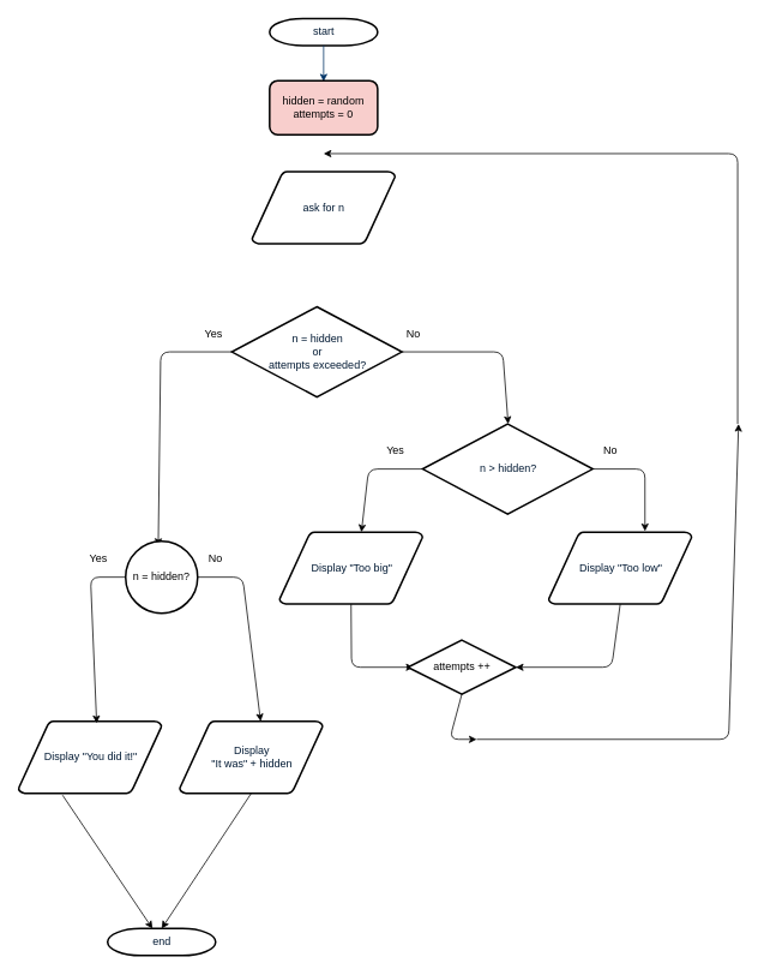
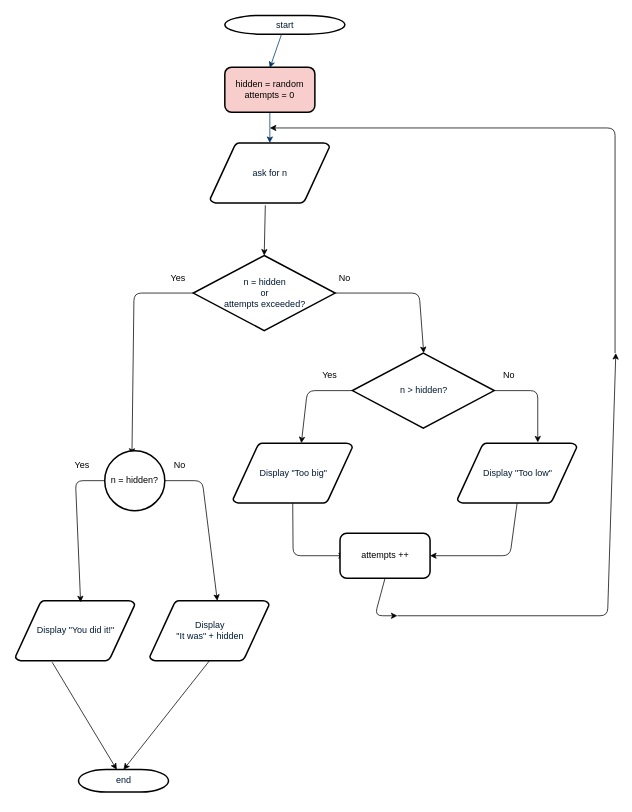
  <mxCell id="0" />
  <mxCell id="1" parent="0" />
- <mxCell id="2" value="start" style="shape=mxgraph.flowchart.terminator;fillColor=#FFFFFF;strokeColor=#000000;strokeWidth=2;gradientColor=none;gradientDirection=north;fontColor=#001933;fontStyle=0;html=1;" parent="1" vertex="1"><mxGeometry x="299" y="20" width="120" height="30" as="geometry" /></mxCell>
+ <mxCell id="2" value="start" style="shape=mxgraph.flowchart.terminator;fillColor=#FFFFFF;strokeColor=#000000;strokeWidth=2;gradientColor=none;gradientDirection=north;fontColor=#001933;fontStyle=0;html=1;" parent="1" vertex="1"><mxGeometry x="299" y="20" width="160" height="25" as="geometry" /></mxCell>
  <mxCell id="3" style="fontColor=#001933;fontStyle=1;strokeColor=#003366;strokeWidth=1;html=1;" parent="1" source="2" edge="1"><mxGeometry relative="1" as="geometry"><mxPoint x="359" y="90" as="targetPoint" /></mxGeometry></mxCell>
+ <mxCell id="4" style="fontColor=#001933;fontStyle=1;strokeColor=#003366;strokeWidth=1;html=1;" parent="1" source="5" target="7" edge="1"><mxGeometry relative="1" as="geometry"><mxPoint x="359" y="170" as="sourcePoint" /><mxPoint x="359" y="210" as="targetPoint" /></mxGeometry></mxCell>
  <mxCell id="5" value="hidden = random&lt;br&gt;attempts = 0" style="rounded=1;whiteSpace=wrap;html=1;strokeWidth=2;fillColor=#f8cecc;" parent="1" vertex="1"><mxGeometry x="299" y="89" width="120" height="60" as="geometry" /></mxCell>
  <mxCell id="6" value="n = hidden&lt;br&gt;or&lt;br&gt;attempts exceeded?" style="shape=mxgraph.flowchart.decision;fillColor=#FFFFFF;strokeColor=#000000;strokeWidth=2;gradientColor=none;gradientDirection=north;fontColor=#001933;fontStyle=0;html=1;" parent="1" vertex="1"><mxGeometry x="257" y="340" width="189" height="100" as="geometry" /></mxCell>
  <mxCell id="7" value="ask for n" style="shape=mxgraph.flowchart.data;fillColor=#FFFFFF;strokeColor=#000000;strokeWidth=2;gradientColor=none;gradientDirection=north;fontColor=#001933;fontStyle=0;html=1;" parent="1" vertex="1"><mxGeometry x="279.5" y="190" width="159" height="80" as="geometry" /></mxCell>
  <mxCell id="8" value="n &amp;gt; hidden?" style="shape=mxgraph.flowchart.decision;fillColor=#FFFFFF;strokeColor=#000000;strokeWidth=2;gradientColor=none;gradientDirection=north;fontColor=#001933;fontStyle=0;html=1;" parent="1" vertex="1"><mxGeometry x="469" y="470" width="189" height="100" as="geometry" /></mxCell>
  <mxCell id="9" value="" style="endArrow=classic;html=1;exitX=1;exitY=0.5;exitDx=0;exitDy=0;exitPerimeter=0;" parent="1" source="6" edge="1"><mxGeometry width="50" height="50" relative="1" as="geometry"><mxPoint x="259" y="640" as="sourcePoint" /><mxPoint x="564" y="470" as="targetPoint" /><Array as="points"><mxPoint x="558" y="390" /></Array></mxGeometry></mxCell>
  <mxCell id="10" value="Display &quot;Too big&quot;" style="shape=mxgraph.flowchart.data;fillColor=#FFFFFF;strokeColor=#000000;strokeWidth=2;gradientColor=none;gradientDirection=north;fontColor=#001933;fontStyle=0;html=1;" parent="1" vertex="1"><mxGeometry x="310" y="590" width="159" height="80" as="geometry" /></mxCell>
  <mxCell id="11" value="Display &quot;Too low&quot;" style="shape=mxgraph.flowchart.data;fillColor=#FFFFFF;strokeColor=#000000;strokeWidth=2;gradientColor=none;gradientDirection=north;fontColor=#001933;fontStyle=0;html=1;" parent="1" vertex="1"><mxGeometry x="609" y="590" width="159" height="80" as="geometry" /></mxCell>
+ <mxCell id="12" value="" style="endArrow=classic;html=1;exitX=0.462;exitY=1.038;exitDx=0;exitDy=0;exitPerimeter=0;entryX=0.5;entryY=0;entryDx=0;entryDy=0;entryPerimeter=0;" parent="1" source="7" target="6" edge="1"><mxGeometry width="50" height="50" relative="1" as="geometry"><mxPoint x="589" y="400" as="sourcePoint" /><mxPoint x="639" y="350" as="targetPoint" /></mxGeometry></mxCell>
  <mxCell id="13" value="" style="endArrow=classic;html=1;entryX=0.673;entryY=-0.012;entryDx=0;entryDy=0;entryPerimeter=0;" parent="1" target="11" edge="1"><mxGeometry width="50" height="50" relative="1" as="geometry"><mxPoint x="659" y="520" as="sourcePoint" /><mxPoint x="713.5" y="480" as="targetPoint" /><Array as="points"><mxPoint x="716" y="520" /></Array></mxGeometry></mxCell>
  <mxCell id="14" value="" style="endArrow=classic;html=1;entryX=0.572;entryY=0;entryDx=0;entryDy=0;entryPerimeter=0;exitX=0;exitY=0.5;exitDx=0;exitDy=0;exitPerimeter=0;" parent="1" source="8" target="10" edge="1"><mxGeometry width="50" height="50" relative="1" as="geometry"><mxPoint x="69" y="900" as="sourcePoint" /><mxPoint x="119" y="850" as="targetPoint" /><Array as="points"><mxPoint x="409" y="520" /></Array></mxGeometry></mxCell>
  <mxCell id="15" value="" style="endArrow=classic;html=1;entryX=0.453;entryY=0.068;entryDx=0;entryDy=0;entryPerimeter=0;exitX=0;exitY=0.5;exitDx=0;exitDy=0;exitPerimeter=0;" parent="1" source="6" target="24" edge="1"><mxGeometry width="50" height="50" relative="1" as="geometry"><mxPoint x="79" y="820" as="sourcePoint" /><mxPoint x="178.04" y="592" as="targetPoint" /><Array as="points"><mxPoint x="178" y="390" /></Array></mxGeometry></mxCell>
  <mxCell id="16" value="" style="endArrow=classic;html=1;" parent="1" edge="1"><mxGeometry width="50" height="50" relative="1" as="geometry"><mxPoint x="529" y="820" as="sourcePoint" /><mxPoint x="820" y="470" as="targetPoint" /><Array as="points"><mxPoint x="809" y="820" /></Array></mxGeometry></mxCell>
  <mxCell id="17" value="" style="endArrow=classic;html=1;exitX=0.5;exitY=1;exitDx=0;exitDy=0;exitPerimeter=0;entryX=0.054;entryY=0.5;entryDx=0;entryDy=0;entryPerimeter=0;" parent="1" source="10" edge="1" target="23"><mxGeometry width="50" height="50" relative="1" as="geometry"><mxPoint x="364.5" y="730" as="sourcePoint" /><mxPoint x="449" y="740" as="targetPoint" /><Array as="points"><mxPoint x="390" y="740" /></Array></mxGeometry></mxCell>
  <mxCell id="18" value="" style="endArrow=classic;html=1;exitX=0.5;exitY=1;exitDx=0;exitDy=0;exitPerimeter=0;entryX=1;entryY=0.5;entryDx=0;entryDy=0;" parent="1" source="11" edge="1" target="23"><mxGeometry width="50" height="50" relative="1" as="geometry"><mxPoint x="629" y="750" as="sourcePoint" /><mxPoint x="579" y="740" as="targetPoint" /><Array as="points"><mxPoint x="679" y="740" /></Array></mxGeometry></mxCell>
  <mxCell id="19" value="" style="endArrow=classic;html=1;exitX=0.5;exitY=1;exitDx=0;exitDy=0;" parent="1" edge="1" source="23"><mxGeometry width="50" height="50" relative="1" as="geometry"><mxPoint x="509" y="740" as="sourcePoint" /><mxPoint x="529" y="820" as="targetPoint" /><Array as="points"><mxPoint x="499" y="820" /></Array></mxGeometry></mxCell>
  <mxCell id="20" value="" style="endArrow=classic;html=1;" parent="1" edge="1"><mxGeometry width="50" height="50" relative="1" as="geometry"><mxPoint x="819" y="470" as="sourcePoint" /><mxPoint x="359" y="170" as="targetPoint" /><Array as="points"><mxPoint x="819" y="170" /></Array></mxGeometry></mxCell>
- <mxCell id="21" value="end" style="shape=mxgraph.flowchart.terminator;fillColor=#FFFFFF;strokeColor=#000000;strokeWidth=2;gradientColor=none;gradientDirection=north;fontColor=#001933;fontStyle=0;html=1;" parent="1" vertex="1"><mxGeometry x="119" y="1030" width="120" height="30" as="geometry" /></mxCell>
+ <mxCell id="21" value="end" style="shape=mxgraph.flowchart.terminator;fillColor=#FFFFFF;strokeColor=#000000;strokeWidth=2;gradientColor=none;gradientDirection=north;fontColor=#001933;fontStyle=0;html=1;" parent="1" vertex="1"><mxGeometry x="104" y="1025" width="120" height="30" as="geometry" /></mxCell>
  <mxCell id="22" value="" style="endArrow=classic;html=1;exitX=1;exitY=0.5;exitDx=0;exitDy=0;entryX=0.566;entryY=0;entryDx=0;entryDy=0;entryPerimeter=0;" parent="1" source="24" target="26" edge="1"><mxGeometry width="50" height="50" relative="1" as="geometry"><mxPoint x="188.96" y="690" as="sourcePoint" /><mxPoint x="189" y="840" as="targetPoint" /><Array as="points"><mxPoint x="269" y="640" /></Array></mxGeometry></mxCell>
- <mxCell id="23" value="attempts ++" style="rhombus;whiteSpace=wrap;html=1;strokeWidth=2;" vertex="1" parent="1"><mxGeometry x="452.5" y="710" width="120" height="60" as="geometry" /></mxCell>
+ <mxCell id="23" value="attempts ++" style="rounded=1;whiteSpace=wrap;html=1;strokeWidth=2;" vertex="1" parent="1"><mxGeometry x="452.5" y="710" width="120" height="60" as="geometry" /></mxCell>
  <mxCell id="24" value="n = hidden?" style="ellipse;whiteSpace=wrap;html=1;strokeWidth=2;" vertex="1" parent="1"><mxGeometry x="139" y="600" width="80" height="80" as="geometry" /></mxCell>
  <mxCell id="25" value="Display &quot;You did it!&quot;" style="shape=mxgraph.flowchart.data;fillColor=#FFFFFF;strokeColor=#000000;strokeWidth=2;gradientColor=none;gradientDirection=north;fontColor=#001933;fontStyle=0;html=1;" vertex="1" parent="1"><mxGeometry x="20" y="800" width="159" height="80" as="geometry" /></mxCell>
  <mxCell id="26" value="Display &lt;br&gt;&quot;It was&quot; + hidden" style="shape=mxgraph.flowchart.data;fillColor=#FFFFFF;strokeColor=#000000;strokeWidth=2;gradientColor=none;gradientDirection=north;fontColor=#001933;fontStyle=0;html=1;" vertex="1" parent="1"><mxGeometry x="199" y="800" width="159" height="80" as="geometry" /></mxCell>
  <mxCell id="27" value="" style="endArrow=classic;html=1;entryX=0.546;entryY=0.025;entryDx=0;entryDy=0;entryPerimeter=0;exitX=0;exitY=0.5;exitDx=0;exitDy=0;" edge="1" parent="1" source="24" target="25"><mxGeometry width="50" height="50" relative="1" as="geometry"><mxPoint x="19" y="1130" as="sourcePoint" /><mxPoint x="69" y="1080" as="targetPoint" /><Array as="points"><mxPoint x="100" y="640" /></Array></mxGeometry></mxCell>
  <mxCell id="28" value="" style="endArrow=classic;html=1;exitX=0.308;exitY=1.025;exitDx=0;exitDy=0;exitPerimeter=0;" edge="1" parent="1" source="25" target="21"><mxGeometry width="50" height="50" relative="1" as="geometry"><mxPoint x="19" y="1130" as="sourcePoint" /><mxPoint x="69" y="1080" as="targetPoint" /></mxGeometry></mxCell>
  <mxCell id="29" value="" style="endArrow=classic;html=1;exitX=0.5;exitY=1;exitDx=0;exitDy=0;exitPerimeter=0;entryX=0.5;entryY=0;entryDx=0;entryDy=0;entryPerimeter=0;" edge="1" parent="1" source="26" target="21"><mxGeometry width="50" height="50" relative="1" as="geometry"><mxPoint x="78.972" y="892" as="sourcePoint" /><mxPoint x="199" y="1020" as="targetPoint" /></mxGeometry></mxCell>
  <mxCell id="30" value="Yes" style="text;html=1;strokeColor=none;fillColor=none;align=center;verticalAlign=middle;whiteSpace=wrap;rounded=0;" vertex="1" parent="1"><mxGeometry x="89" y="610" width="40" height="20" as="geometry" /></mxCell>
  <mxCell id="31" value="Yes" style="text;html=1;strokeColor=none;fillColor=none;align=center;verticalAlign=middle;whiteSpace=wrap;rounded=0;" vertex="1" parent="1"><mxGeometry x="418.5" y="490" width="40" height="20" as="geometry" /></mxCell>
  <mxCell id="32" value="Yes" style="text;html=1;strokeColor=none;fillColor=none;align=center;verticalAlign=middle;whiteSpace=wrap;rounded=0;" vertex="1" parent="1"><mxGeometry x="217" y="360" width="40" height="20" as="geometry" /></mxCell>
  <mxCell id="33" value="No" style="text;html=1;strokeColor=none;fillColor=none;align=center;verticalAlign=middle;whiteSpace=wrap;rounded=0;" vertex="1" parent="1"><mxGeometry x="219" y="610" width="40" height="20" as="geometry" /></mxCell>
  <mxCell id="34" value="No" style="text;html=1;strokeColor=none;fillColor=none;align=center;verticalAlign=middle;whiteSpace=wrap;rounded=0;" vertex="1" parent="1"><mxGeometry x="438.5" y="360" width="40" height="20" as="geometry" /></mxCell>
  <mxCell id="35" value="No" style="text;html=1;strokeColor=none;fillColor=none;align=center;verticalAlign=middle;whiteSpace=wrap;rounded=0;" vertex="1" parent="1"><mxGeometry x="658.069" y="490" width="40" height="20" as="geometry" /></mxCell>
